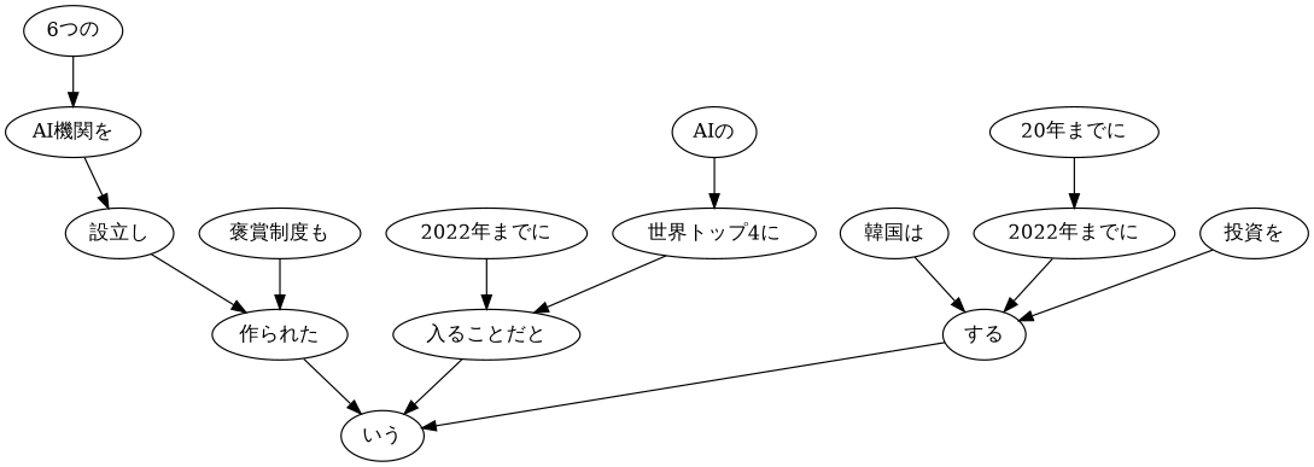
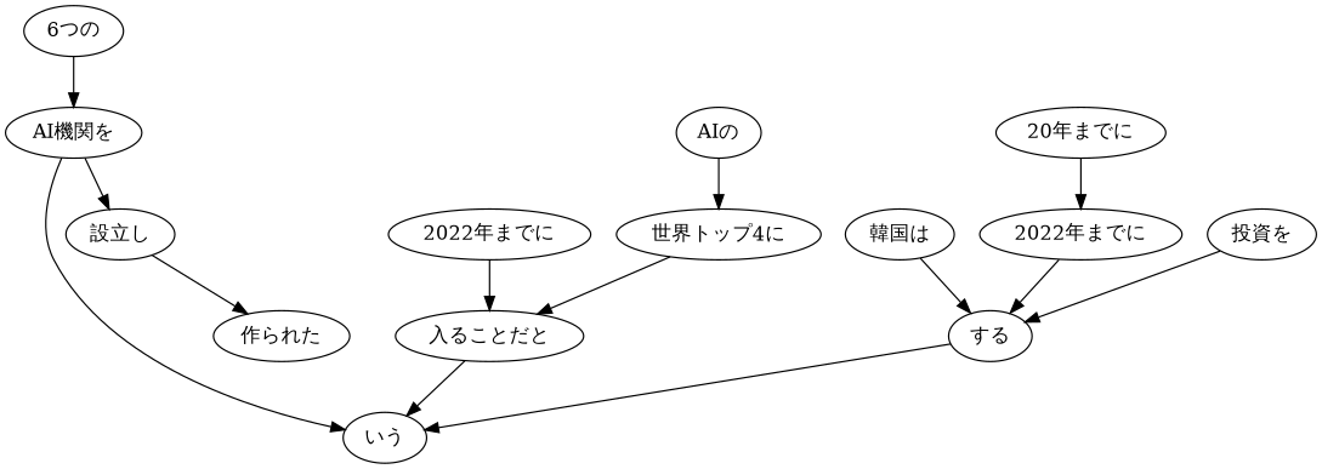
  digraph {
    n1 [label="韓国は"]
    n2 [label="する"]
    n3 [label="いう"]
    n4 [label="作られた"]
    n5 [label="20年までに"]
    n6 [label="2022年までに"]
    n7 [label="投資を"]
    n8 [label="6つの"]
    n9 [label="AI機関を"]
    n10 [label="設立し"]
-   n11 [label="褒賞制度も"]
    n12 [label="入ることだと"]
    n13 [label="2022年までに"]
    n14 [label="AIの"]
    n15 [label="世界トップ4に"]
    n1 -> n2
    n2 -> n3
-   n4 -> n3
+   n9 -> n3
    n5 -> n6
    n6 -> n2
    n7 -> n2
    n8 -> n9
    n9 -> n10
    n10 -> n4
-   n11 -> n4
    n12 -> n3
    n13 -> n12
    n14 -> n15
    n15 -> n12
  }
